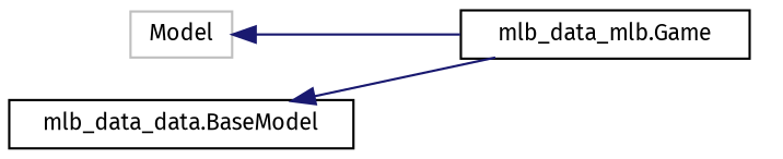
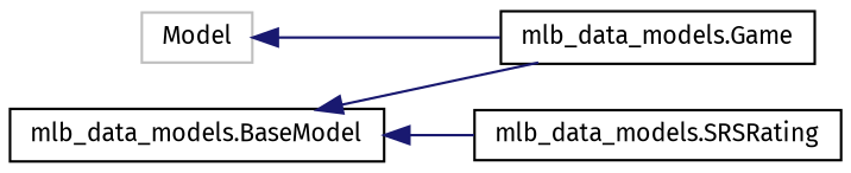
  digraph {
    fontname="Fira Sans"
    rankdir=LR
    node [color=black fillcolor=white fontname="Fira Sans" fontsize=10 shape=record style=filled]
    edge [color=midnightblue dir=back fontname="Fira Sans" fontsize=10 labelfontname=Helvetica labelfontsize=10 style=solid]
    n1 [color=grey75 height=0.2 label=Model width=0.4]
-   n2 [height=0.2 label="mlb_data_mlb.Game" width=0.4]
-   n3 [height=0.2 label="mlb_data_data.BaseModel" width=0.4]
+   n2 [height=0.2 label="mlb_data_models.Game" width=0.4]
+   n3 [height=0.2 label="mlb_data_models.BaseModel" width=0.4]
+   n4 [height=0.2 label="mlb_data_models.SRSRating" width=0.4]
    n1 -> n2
    n3 -> n2
+   n3 -> n4
  }
